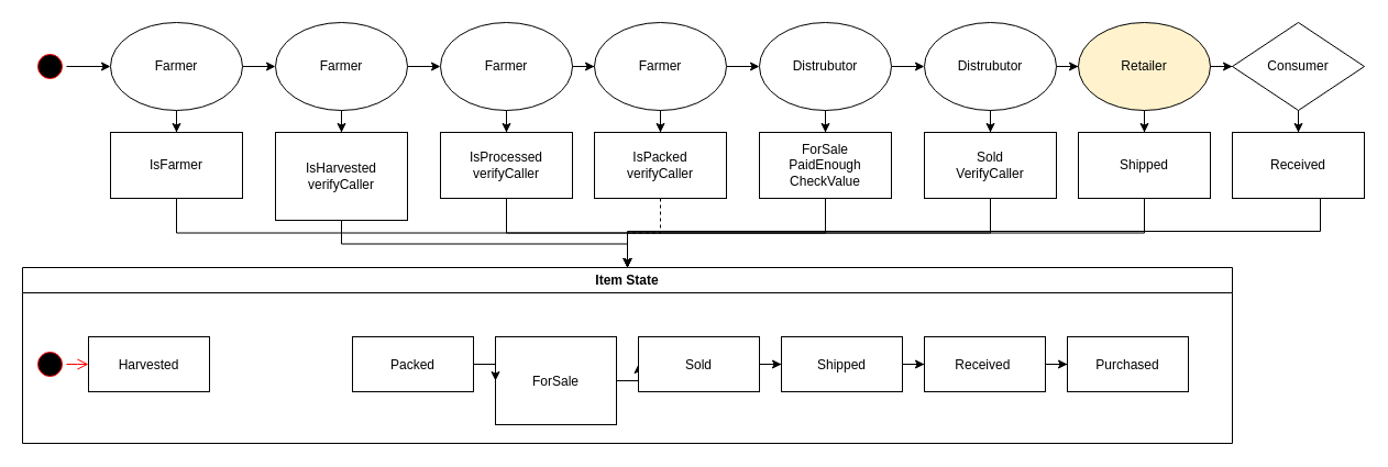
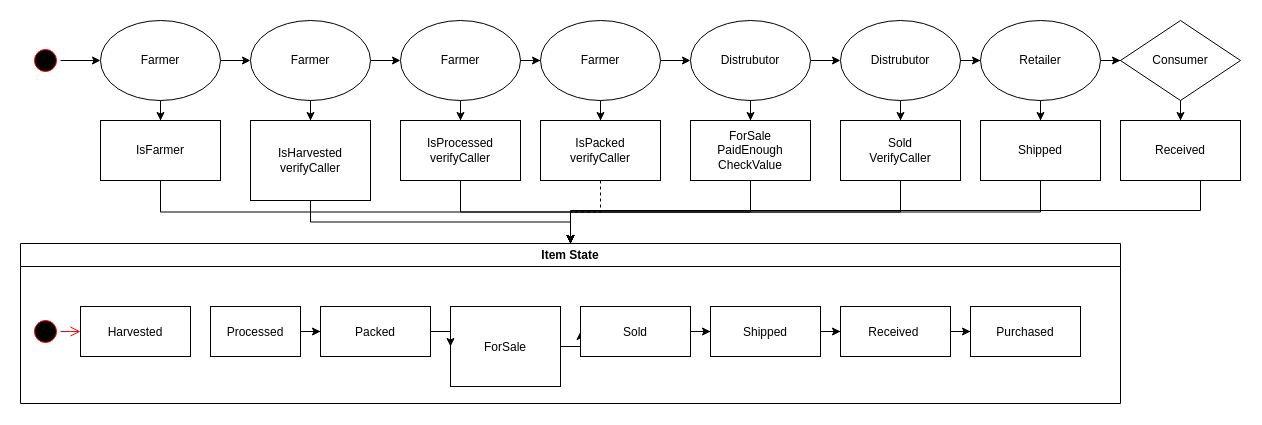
  <mxCell id="0" />
  <mxCell id="1" parent="0" />
  <mxCell id="2" value="Item State" style="swimlane;whiteSpace=wrap" parent="1" vertex="1"><mxGeometry x="20" y="243" width="1100" height="160" as="geometry" /></mxCell>
  <mxCell id="3" value="Harvested" style="" parent="2" vertex="1"><mxGeometry x="60" y="63" width="110" height="50" as="geometry" /></mxCell>
+ <mxCell id="4" style="edgeStyle=orthogonalEdgeStyle;rounded=0;orthogonalLoop=1;jettySize=auto;html=1;" edge="1" parent="2" source="5" target="18"><mxGeometry relative="1" as="geometry" /></mxCell>
+ <mxCell id="5" value="Processed" style="" parent="2" vertex="1"><mxGeometry x="190" y="63" width="90" height="50" as="geometry" /></mxCell>
  <mxCell id="6" style="edgeStyle=orthogonalEdgeStyle;rounded=0;orthogonalLoop=1;jettySize=auto;html=1;" edge="1" parent="2" source="7" target="11"><mxGeometry relative="1" as="geometry" /></mxCell>
  <mxCell id="7" value="ForSale" style="" parent="2" vertex="1"><mxGeometry x="430" y="63" width="110" height="80" as="geometry" /></mxCell>
  <mxCell id="8" value="" style="ellipse;shape=startState;fillColor=#000000;strokeColor=#ff0000;" parent="2" vertex="1"><mxGeometry x="10" y="73" width="30" height="30" as="geometry" /></mxCell>
  <mxCell id="9" value="" style="edgeStyle=elbowEdgeStyle;elbow=horizontal;verticalAlign=bottom;endArrow=open;endSize=8;strokeColor=#FF0000;endFill=1;rounded=0" parent="2" source="8" target="3" edge="1"><mxGeometry x="90" y="40" as="geometry"><mxPoint x="105" y="110" as="targetPoint" /></mxGeometry></mxCell>
  <mxCell id="10" style="edgeStyle=orthogonalEdgeStyle;rounded=0;orthogonalLoop=1;jettySize=auto;html=1;" edge="1" parent="2" source="11" target="13"><mxGeometry relative="1" as="geometry" /></mxCell>
  <mxCell id="11" value="Sold" style="" vertex="1" parent="2"><mxGeometry x="560" y="63" width="110" height="50" as="geometry" /></mxCell>
  <mxCell id="12" style="edgeStyle=orthogonalEdgeStyle;rounded=0;orthogonalLoop=1;jettySize=auto;html=1;" edge="1" parent="2" source="13" target="15"><mxGeometry relative="1" as="geometry" /></mxCell>
  <mxCell id="13" value="Shipped" style="" vertex="1" parent="2"><mxGeometry x="690" y="63" width="110" height="50" as="geometry" /></mxCell>
  <mxCell id="14" style="edgeStyle=orthogonalEdgeStyle;rounded=0;orthogonalLoop=1;jettySize=auto;html=1;" edge="1" parent="2" source="15" target="16"><mxGeometry relative="1" as="geometry" /></mxCell>
  <mxCell id="15" value="Received " style="" vertex="1" parent="2"><mxGeometry x="820" y="63" width="110" height="50" as="geometry" /></mxCell>
  <mxCell id="16" value="Purchased" style="" vertex="1" parent="2"><mxGeometry x="950" y="63" width="110" height="50" as="geometry" /></mxCell>
  <mxCell id="17" style="edgeStyle=orthogonalEdgeStyle;rounded=0;orthogonalLoop=1;jettySize=auto;html=1;entryX=0;entryY=0.5;entryDx=0;entryDy=0;" edge="1" parent="2" source="18" target="7"><mxGeometry relative="1" as="geometry" /></mxCell>
  <mxCell id="18" value="Packed" style="" vertex="1" parent="2"><mxGeometry x="300" y="63" width="110" height="50" as="geometry" /></mxCell>
  <mxCell id="19" style="edgeStyle=orthogonalEdgeStyle;rounded=0;orthogonalLoop=1;jettySize=auto;html=1;" edge="1" parent="1" source="21" target="33"><mxGeometry relative="1" as="geometry" /></mxCell>
  <mxCell id="20" style="edgeStyle=orthogonalEdgeStyle;rounded=0;orthogonalLoop=1;jettySize=auto;html=1;entryX=0;entryY=0.5;entryDx=0;entryDy=0;" edge="1" parent="1" source="21" target="38"><mxGeometry relative="1" as="geometry" /></mxCell>
  <mxCell id="21" value="Farmer" style="ellipse;whiteSpace=wrap;html=1;" vertex="1" parent="1"><mxGeometry x="100" y="20" width="120" height="80" as="geometry" /></mxCell>
  <mxCell id="22" style="edgeStyle=orthogonalEdgeStyle;rounded=0;orthogonalLoop=1;jettySize=auto;html=1;" edge="1" parent="1" source="24" target="42"><mxGeometry relative="1" as="geometry" /></mxCell>
  <mxCell id="23" style="edgeStyle=orthogonalEdgeStyle;rounded=0;orthogonalLoop=1;jettySize=auto;html=1;" edge="1" parent="1" source="24" target="27"><mxGeometry relative="1" as="geometry" /></mxCell>
  <mxCell id="24" value="Farmer" style="ellipse;whiteSpace=wrap;html=1;" vertex="1" parent="1"><mxGeometry x="400" y="20" width="120" height="80" as="geometry" /></mxCell>
  <mxCell id="25" style="edgeStyle=orthogonalEdgeStyle;rounded=0;orthogonalLoop=1;jettySize=auto;html=1;" edge="1" parent="1" source="27" target="44"><mxGeometry relative="1" as="geometry" /></mxCell>
  <mxCell id="26" style="edgeStyle=orthogonalEdgeStyle;rounded=0;orthogonalLoop=1;jettySize=auto;html=1;" edge="1" parent="1" source="27" target="31"><mxGeometry relative="1" as="geometry" /></mxCell>
  <mxCell id="27" value="Farmer" style="ellipse;whiteSpace=wrap;html=1;" vertex="1" parent="1"><mxGeometry x="540" y="20" width="120" height="80" as="geometry" /></mxCell>
  <mxCell id="28" style="edgeStyle=orthogonalEdgeStyle;rounded=0;orthogonalLoop=1;jettySize=auto;html=1;entryX=0.5;entryY=0.333;entryDx=0;entryDy=0;entryPerimeter=0;" edge="1" parent="1" source="31" target="46"><mxGeometry relative="1" as="geometry" /></mxCell>
  <mxCell id="29" style="edgeStyle=orthogonalEdgeStyle;rounded=0;orthogonalLoop=1;jettySize=auto;html=1;" edge="1" parent="1" source="31" target="49"><mxGeometry relative="1" as="geometry" /></mxCell>
  <mxCell id="30" style="edgeStyle=orthogonalEdgeStyle;rounded=0;orthogonalLoop=1;jettySize=auto;html=1;entryX=0.5;entryY=0;entryDx=0;entryDy=0;" edge="1" parent="1" source="31" target="46"><mxGeometry relative="1" as="geometry" /></mxCell>
  <mxCell id="31" value="Distrubutor" style="ellipse;whiteSpace=wrap;html=1;" vertex="1" parent="1"><mxGeometry x="690" y="20" width="120" height="80" as="geometry" /></mxCell>
  <mxCell id="32" style="edgeStyle=orthogonalEdgeStyle;rounded=0;orthogonalLoop=1;jettySize=auto;html=1;" edge="1" parent="1" source="33" target="2"><mxGeometry relative="1" as="geometry" /></mxCell>
  <mxCell id="33" value="IsFarmer" style="rounded=0;whiteSpace=wrap;html=1;" vertex="1" parent="1"><mxGeometry x="100" y="120" width="120" height="60" as="geometry" /></mxCell>
  <mxCell id="34" style="edgeStyle=orthogonalEdgeStyle;rounded=0;orthogonalLoop=1;jettySize=auto;html=1;" edge="1" parent="1" source="35" target="2"><mxGeometry relative="1" as="geometry" /></mxCell>
  <mxCell id="35" value="IsHarvested&lt;br&gt;verifyCaller" style="rounded=0;whiteSpace=wrap;html=1;" vertex="1" parent="1"><mxGeometry x="250" y="120" width="120" height="80" as="geometry" /></mxCell>
  <mxCell id="36" style="edgeStyle=orthogonalEdgeStyle;rounded=0;orthogonalLoop=1;jettySize=auto;html=1;" edge="1" parent="1" source="38" target="35"><mxGeometry relative="1" as="geometry" /></mxCell>
  <mxCell id="37" style="edgeStyle=orthogonalEdgeStyle;rounded=0;orthogonalLoop=1;jettySize=auto;html=1;" edge="1" parent="1" source="38" target="24"><mxGeometry relative="1" as="geometry" /></mxCell>
  <mxCell id="38" value="Farmer" style="ellipse;whiteSpace=wrap;html=1;" vertex="1" parent="1"><mxGeometry x="250" y="20" width="120" height="80" as="geometry" /></mxCell>
  <mxCell id="39" style="edgeStyle=orthogonalEdgeStyle;rounded=0;orthogonalLoop=1;jettySize=auto;html=1;" edge="1" parent="1" source="40" target="21"><mxGeometry relative="1" as="geometry" /></mxCell>
  <mxCell id="40" value="" style="ellipse;shape=startState;fillColor=#000000;strokeColor=#ff0000;" vertex="1" parent="1"><mxGeometry x="30" y="45" width="30" height="30" as="geometry" /></mxCell>
  <mxCell id="41" style="edgeStyle=orthogonalEdgeStyle;rounded=0;orthogonalLoop=1;jettySize=auto;html=1;" edge="1" parent="1" source="42" target="2"><mxGeometry relative="1" as="geometry" /></mxCell>
  <mxCell id="42" value="IsProcessed&lt;br&gt;verifyCaller" style="rounded=0;whiteSpace=wrap;html=1;" vertex="1" parent="1"><mxGeometry x="400" y="120" width="120" height="60" as="geometry" /></mxCell>
  <mxCell id="43" style="edgeStyle=orthogonalEdgeStyle;rounded=0;orthogonalLoop=1;jettySize=auto;html=1;dashed=1;" edge="1" parent="1" source="44" target="2"><mxGeometry relative="1" as="geometry" /></mxCell>
  <mxCell id="44" value="IsPacked&lt;br&gt;verifyCaller" style="rounded=0;whiteSpace=wrap;html=1;" vertex="1" parent="1"><mxGeometry x="540" y="120" width="120" height="60" as="geometry" /></mxCell>
  <mxCell id="45" style="edgeStyle=orthogonalEdgeStyle;rounded=0;orthogonalLoop=1;jettySize=auto;html=1;" edge="1" parent="1" source="46" target="2"><mxGeometry relative="1" as="geometry" /></mxCell>
  <mxCell id="46" value="ForSale&lt;br&gt;PaidEnough&lt;br&gt;CheckValue" style="rounded=0;whiteSpace=wrap;html=1;" vertex="1" parent="1"><mxGeometry x="690" y="120" width="120" height="60" as="geometry" /></mxCell>
  <mxCell id="47" style="edgeStyle=orthogonalEdgeStyle;rounded=0;orthogonalLoop=1;jettySize=auto;html=1;" edge="1" parent="1" source="49" target="56"><mxGeometry relative="1" as="geometry" /></mxCell>
  <mxCell id="48" style="edgeStyle=orthogonalEdgeStyle;rounded=0;orthogonalLoop=1;jettySize=auto;html=1;" edge="1" parent="1" source="49" target="52"><mxGeometry relative="1" as="geometry" /></mxCell>
  <mxCell id="49" value="Distrubutor" style="ellipse;whiteSpace=wrap;html=1;" vertex="1" parent="1"><mxGeometry x="840" y="20" width="120" height="80" as="geometry" /></mxCell>
  <mxCell id="50" style="edgeStyle=orthogonalEdgeStyle;rounded=0;orthogonalLoop=1;jettySize=auto;html=1;entryX=0;entryY=0.5;entryDx=0;entryDy=0;" edge="1" parent="1" source="52" target="54"><mxGeometry relative="1" as="geometry" /></mxCell>
  <mxCell id="51" style="edgeStyle=orthogonalEdgeStyle;rounded=0;orthogonalLoop=1;jettySize=auto;html=1;" edge="1" parent="1" source="52" target="58"><mxGeometry relative="1" as="geometry" /></mxCell>
- <mxCell id="52" value="Retailer" style="ellipse;whiteSpace=wrap;html=1;fillColor=#fff2cc;" vertex="1" parent="1"><mxGeometry x="980" y="20" width="120" height="80" as="geometry" /></mxCell>
+ <mxCell id="52" value="Retailer" style="ellipse;whiteSpace=wrap;html=1;" vertex="1" parent="1"><mxGeometry x="980" y="20" width="120" height="80" as="geometry" /></mxCell>
  <mxCell id="53" style="edgeStyle=orthogonalEdgeStyle;rounded=0;orthogonalLoop=1;jettySize=auto;html=1;" edge="1" parent="1" source="54" target="60"><mxGeometry relative="1" as="geometry" /></mxCell>
  <mxCell id="54" value="Consumer" style="rhombus;whiteSpace=wrap;html=1;" vertex="1" parent="1"><mxGeometry x="1120" y="20" width="120" height="80" as="geometry" /></mxCell>
  <mxCell id="55" style="edgeStyle=orthogonalEdgeStyle;rounded=0;orthogonalLoop=1;jettySize=auto;html=1;" edge="1" parent="1" source="56" target="2"><mxGeometry relative="1" as="geometry" /></mxCell>
  <mxCell id="56" value="Sold&lt;br&gt;VerifyCaller" style="rounded=0;whiteSpace=wrap;html=1;" vertex="1" parent="1"><mxGeometry x="840" y="120" width="120" height="60" as="geometry" /></mxCell>
  <mxCell id="57" style="edgeStyle=orthogonalEdgeStyle;rounded=0;orthogonalLoop=1;jettySize=auto;html=1;entryX=0.5;entryY=0;entryDx=0;entryDy=0;" edge="1" parent="1" source="58" target="2"><mxGeometry relative="1" as="geometry" /></mxCell>
  <mxCell id="58" value="Shipped&lt;br&gt;" style="rounded=0;whiteSpace=wrap;html=1;" vertex="1" parent="1"><mxGeometry x="980" y="120" width="120" height="60" as="geometry" /></mxCell>
  <mxCell id="59" style="edgeStyle=orthogonalEdgeStyle;rounded=0;orthogonalLoop=1;jettySize=auto;html=1;" edge="1" parent="1" source="60" target="2"><mxGeometry relative="1" as="geometry"><Array as="points"><mxPoint x="1200" y="210" /><mxPoint x="570" y="210" /></Array></mxGeometry></mxCell>
  <mxCell id="60" value="Received" style="rounded=0;whiteSpace=wrap;html=1;" vertex="1" parent="1"><mxGeometry x="1120" y="120" width="120" height="60" as="geometry" /></mxCell>
